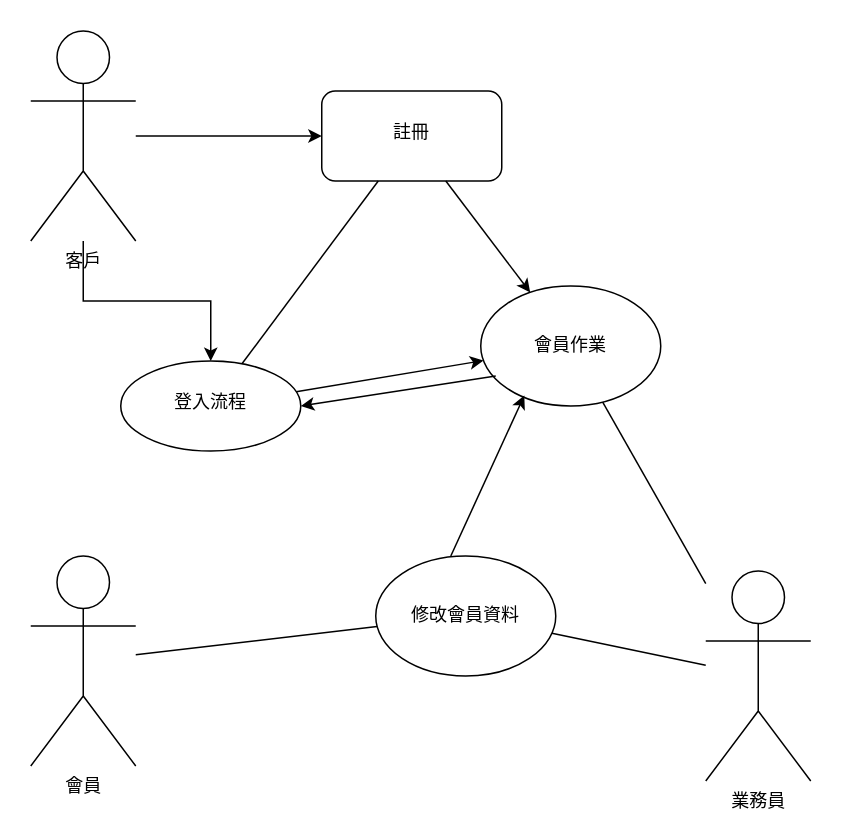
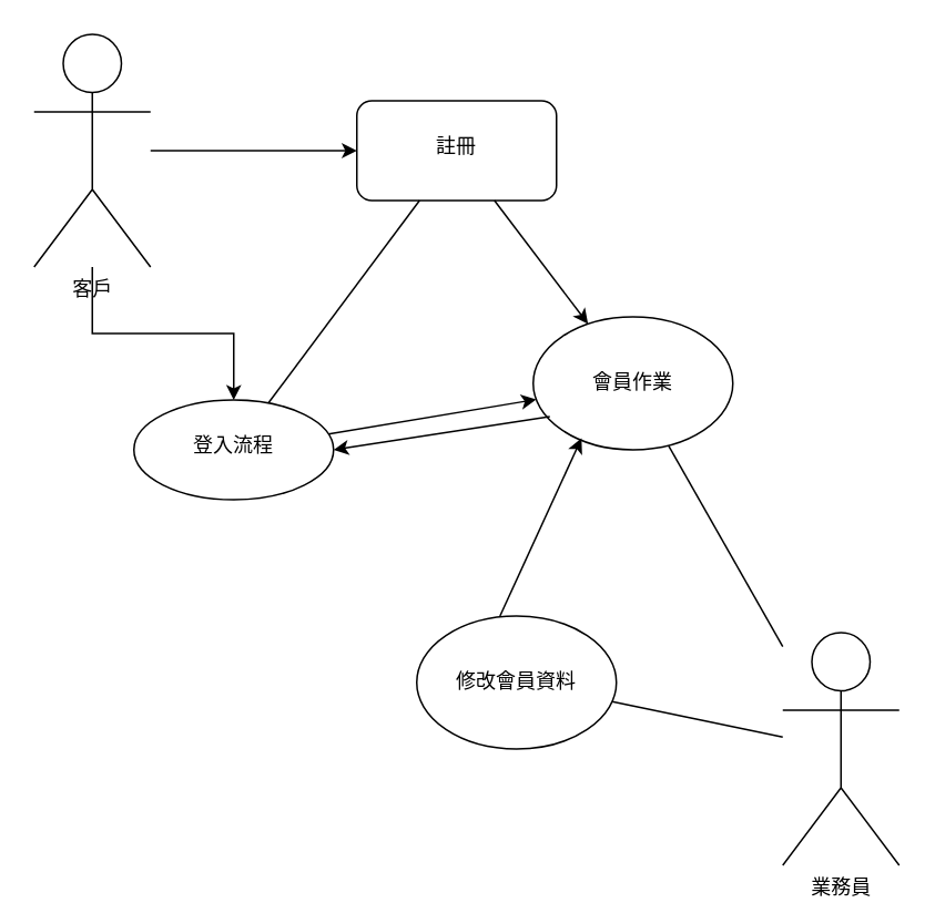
  <mxCell id="0" />
  <mxCell id="1" parent="0" />
  <mxCell id="2" value="" style="edgeStyle=orthogonalEdgeStyle;rounded=0;orthogonalLoop=1;jettySize=auto;html=1;" edge="1" parent="1" source="4" target="7"><mxGeometry relative="1" as="geometry" /></mxCell>
  <mxCell id="3" value="" style="edgeStyle=orthogonalEdgeStyle;rounded=0;orthogonalLoop=1;jettySize=auto;html=1;" edge="1" parent="1" source="4" target="8"><mxGeometry relative="1" as="geometry" /></mxCell>
  <mxCell id="4" value="客戶" style="shape=umlActor;verticalLabelPosition=bottom;verticalAlign=top;html=1;outlineConnect=0;" vertex="1" parent="1"><mxGeometry x="20" y="20" width="70" height="140" as="geometry" /></mxCell>
- <mxCell id="5" value="會員" style="shape=umlActor;verticalLabelPosition=bottom;verticalAlign=top;html=1;outlineConnect=0;" vertex="1" parent="1"><mxGeometry x="20" y="370" width="70" height="140" as="geometry" /></mxCell>
  <mxCell id="6" value="業務員&lt;br&gt;" style="shape=umlActor;verticalLabelPosition=bottom;verticalAlign=top;html=1;outlineConnect=0;" vertex="1" parent="1"><mxGeometry x="470" y="380" width="70" height="140" as="geometry" /></mxCell>
  <mxCell id="7" value="&lt;br&gt;註冊" style="rounded=1;whiteSpace=wrap;html=1;verticalAlign=top;" vertex="1" parent="1"><mxGeometry x="214" y="60" width="120" height="60" as="geometry" /></mxCell>
  <mxCell id="8" value="&lt;br&gt;登入流程" style="ellipse;whiteSpace=wrap;html=1;verticalAlign=top;" vertex="1" parent="1"><mxGeometry x="80" y="240" width="120" height="60" as="geometry" /></mxCell>
  <mxCell id="9" value="" style="endArrow=none;html=1;rounded=0;" edge="1" parent="1" source="8" target="7"><mxGeometry width="50" height="50" relative="1" as="geometry"><mxPoint x="250" y="290" as="sourcePoint" /><mxPoint x="300" y="240" as="targetPoint" /></mxGeometry></mxCell>
  <mxCell id="10" value="修改會員資料" style="ellipse;whiteSpace=wrap;html=1;" vertex="1" parent="1"><mxGeometry x="250" y="370" width="120" height="80" as="geometry" /></mxCell>
  <mxCell id="11" value="" style="endArrow=none;html=1;rounded=0;" edge="1" parent="1" source="10" target="6"><mxGeometry width="50" height="50" relative="1" as="geometry"><mxPoint x="250" y="290" as="sourcePoint" /><mxPoint x="300" y="240" as="targetPoint" /></mxGeometry></mxCell>
- <mxCell id="12" value="" style="endArrow=none;html=1;rounded=0;" edge="1" parent="1" source="5" target="10"><mxGeometry width="50" height="50" relative="1" as="geometry"><mxPoint x="250" y="290" as="sourcePoint" /><mxPoint x="300" y="240" as="targetPoint" /></mxGeometry></mxCell>
  <mxCell id="13" value="會員作業" style="ellipse;whiteSpace=wrap;html=1;" vertex="1" parent="1"><mxGeometry x="320" y="190" width="120" height="80" as="geometry" /></mxCell>
  <mxCell id="14" value="" style="endArrow=none;html=1;rounded=0;" edge="1" parent="1" source="13" target="6"><mxGeometry width="50" height="50" relative="1" as="geometry"><mxPoint x="250" y="290" as="sourcePoint" /><mxPoint x="300" y="240" as="targetPoint" /></mxGeometry></mxCell>
  <mxCell id="15" value="" style="endArrow=classic;html=1;rounded=0;" edge="1" parent="1" source="7" target="13"><mxGeometry width="50" height="50" relative="1" as="geometry"><mxPoint x="250" y="290" as="sourcePoint" /><mxPoint x="300" y="240" as="targetPoint" /></mxGeometry></mxCell>
  <mxCell id="16" value="" style="endArrow=classic;html=1;rounded=0;" edge="1" parent="1" source="8" target="13"><mxGeometry width="50" height="50" relative="1" as="geometry"><mxPoint x="250" y="290" as="sourcePoint" /><mxPoint x="300" y="240" as="targetPoint" /></mxGeometry></mxCell>
  <mxCell id="17" value="" style="endArrow=classic;html=1;rounded=0;exitX=0.417;exitY=0;exitDx=0;exitDy=0;exitPerimeter=0;entryX=0.242;entryY=0.913;entryDx=0;entryDy=0;entryPerimeter=0;" edge="1" parent="1" source="10" target="13"><mxGeometry width="50" height="50" relative="1" as="geometry"><mxPoint x="250" y="290" as="sourcePoint" /><mxPoint x="300" y="240" as="targetPoint" /></mxGeometry></mxCell>
  <mxCell id="18" value="" style="endArrow=classic;html=1;rounded=0;entryX=1;entryY=0.5;entryDx=0;entryDy=0;" edge="1" parent="1" target="8"><mxGeometry width="50" height="50" relative="1" as="geometry"><mxPoint x="330" y="250" as="sourcePoint" /><mxPoint x="300" y="240" as="targetPoint" /></mxGeometry></mxCell>
